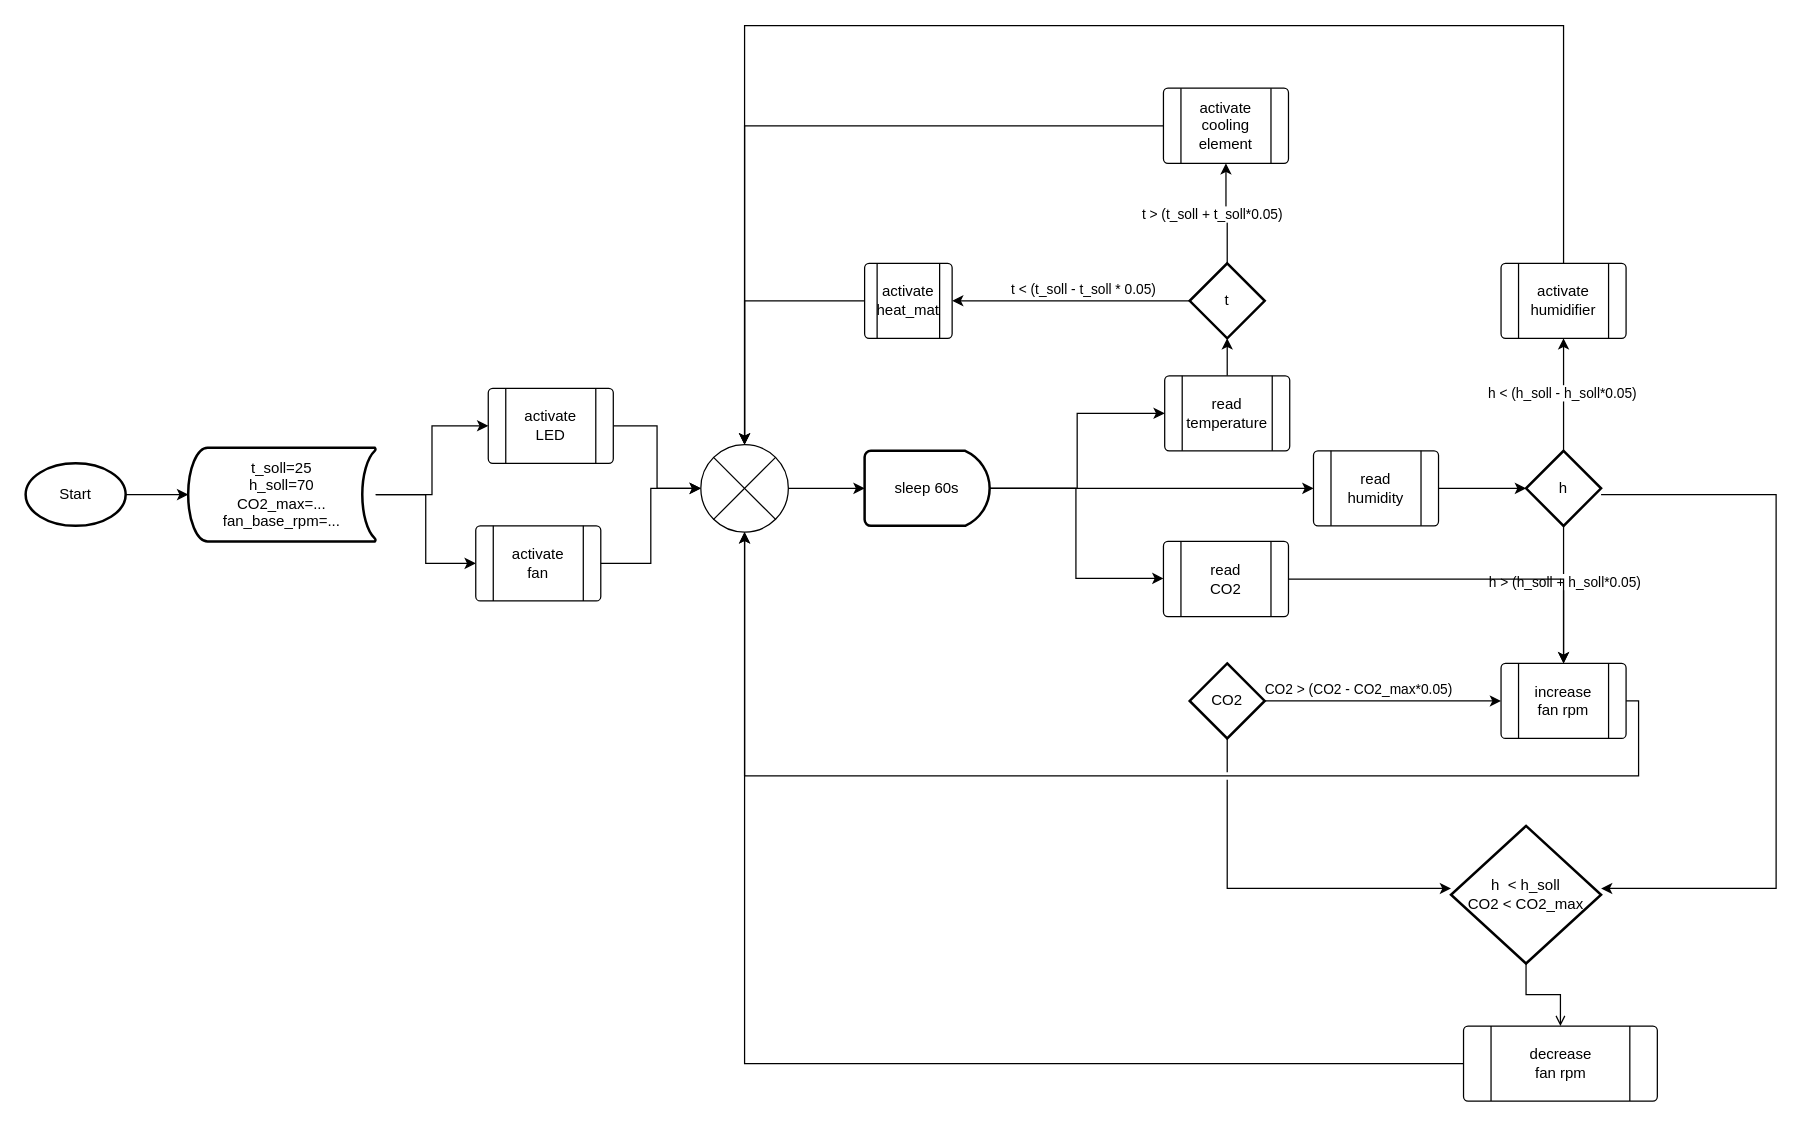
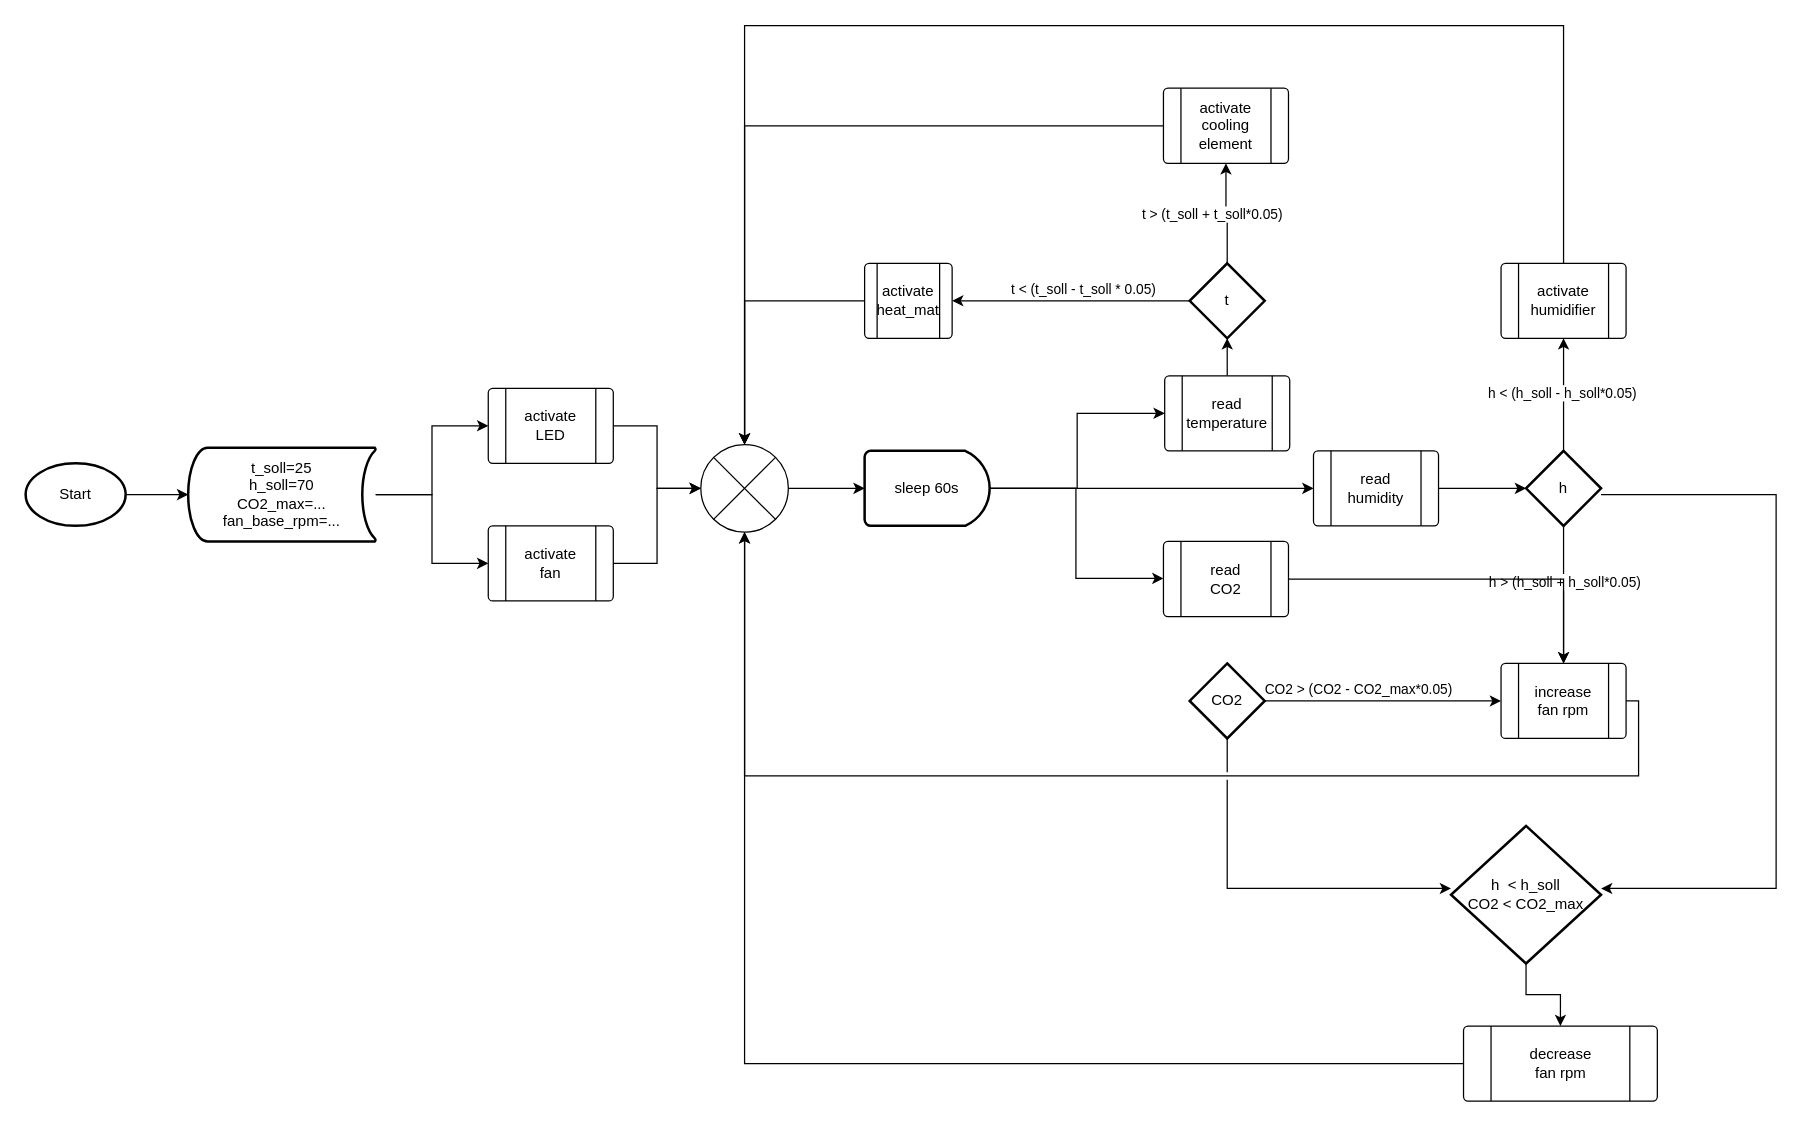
  <mxCell id="0" />
  <mxCell id="1" parent="0" />
  <mxCell id="2" style="edgeStyle=orthogonalEdgeStyle;rounded=0;orthogonalLoop=1;jettySize=auto;html=1;" edge="1" parent="1" source="3" target="6"><mxGeometry relative="1" as="geometry" /></mxCell>
  <mxCell id="3" value="Start" style="strokeWidth=2;html=1;shape=mxgraph.flowchart.start_1;whiteSpace=wrap;" vertex="1" parent="1"><mxGeometry x="20" y="370" width="80" height="50" as="geometry" /></mxCell>
  <mxCell id="4" style="edgeStyle=orthogonalEdgeStyle;rounded=0;orthogonalLoop=1;jettySize=auto;html=1;" edge="1" parent="1" source="6" target="37"><mxGeometry relative="1" as="geometry" /></mxCell>
  <mxCell id="5" style="edgeStyle=orthogonalEdgeStyle;rounded=0;orthogonalLoop=1;jettySize=auto;html=1;" edge="1" parent="1" source="6" target="38"><mxGeometry relative="1" as="geometry" /></mxCell>
  <mxCell id="6" value="&lt;div&gt;t_soll=25&lt;/div&gt;&lt;div&gt;h_soll=70&lt;br&gt;CO2_max=...&lt;/div&gt;fan_base_rpm=..." style="strokeWidth=2;html=1;shape=mxgraph.flowchart.stored_data;whiteSpace=wrap;" vertex="1" parent="1"><mxGeometry x="150" y="357.5" width="150" height="75" as="geometry" /></mxCell>
  <mxCell id="7" style="edgeStyle=orthogonalEdgeStyle;rounded=0;orthogonalLoop=1;jettySize=auto;html=1;" edge="1" parent="1" source="8" target="13"><mxGeometry relative="1" as="geometry" /></mxCell>
  <mxCell id="8" value="read temperature" style="verticalLabelPosition=middle;verticalAlign=middle;html=1;shape=process;whiteSpace=wrap;rounded=1;size=0.14;arcSize=6;labelPosition=center;align=center;" vertex="1" parent="1"><mxGeometry x="931" y="300" width="100" height="60" as="geometry" /></mxCell>
  <mxCell id="9" style="edgeStyle=orthogonalEdgeStyle;rounded=0;orthogonalLoop=1;jettySize=auto;html=1;" edge="1" parent="1" source="13" target="14"><mxGeometry relative="1" as="geometry"><mxPoint x="951" y="160" as="sourcePoint" /><mxPoint x="871" y="160" as="targetPoint" /></mxGeometry></mxCell>
  <mxCell id="10" value="t &amp;gt; (t_soll + t_soll*0.05)" style="edgeLabel;html=1;align=center;verticalAlign=middle;resizable=0;points=[];" vertex="1" connectable="0" parent="9"><mxGeometry x="-0.275" y="1" relative="1" as="geometry"><mxPoint x="-12" y="-11" as="offset" /></mxGeometry></mxCell>
  <mxCell id="11" style="edgeStyle=orthogonalEdgeStyle;rounded=0;orthogonalLoop=1;jettySize=auto;html=1;" edge="1" parent="1" source="13" target="15"><mxGeometry relative="1" as="geometry"><mxPoint x="840" y="80" as="sourcePoint" /></mxGeometry></mxCell>
  <mxCell id="12" value="t &amp;lt; (t_soll - t_soll * 0.05)" style="edgeLabel;html=1;align=center;verticalAlign=middle;resizable=0;points=[];" vertex="1" connectable="0" parent="11"><mxGeometry x="-0.585" y="3" relative="1" as="geometry"><mxPoint x="-47" y="-13" as="offset" /></mxGeometry></mxCell>
  <mxCell id="13" value="t" style="strokeWidth=2;html=1;shape=mxgraph.flowchart.decision;whiteSpace=wrap;" vertex="1" parent="1"><mxGeometry x="951" y="210" width="60" height="60" as="geometry" /></mxCell>
  <mxCell id="14" value="activate&lt;br&gt;cooling&lt;br&gt;element" style="verticalLabelPosition=middle;verticalAlign=middle;html=1;shape=process;whiteSpace=wrap;rounded=1;size=0.14;arcSize=6;labelPosition=center;align=center;" vertex="1" parent="1"><mxGeometry x="930" y="70" width="100" height="60" as="geometry" /></mxCell>
  <mxCell id="15" value="activate&lt;br&gt;heat_mat" style="verticalLabelPosition=middle;verticalAlign=middle;html=1;shape=process;whiteSpace=wrap;rounded=1;size=0.14;arcSize=6;labelPosition=center;align=center;" vertex="1" parent="1"><mxGeometry x="691" y="210" width="70" height="60" as="geometry" /></mxCell>
  <mxCell id="16" style="edgeStyle=orthogonalEdgeStyle;rounded=0;orthogonalLoop=1;jettySize=auto;html=1;" edge="1" parent="1" source="17" target="23"><mxGeometry relative="1" as="geometry" /></mxCell>
  <mxCell id="17" value="read humidity" style="verticalLabelPosition=middle;verticalAlign=middle;html=1;shape=process;whiteSpace=wrap;rounded=1;size=0.14;arcSize=6;labelPosition=center;align=center;" vertex="1" parent="1"><mxGeometry x="1050" y="360" width="100" height="60" as="geometry" /></mxCell>
  <mxCell id="18" style="edgeStyle=orthogonalEdgeStyle;rounded=0;orthogonalLoop=1;jettySize=auto;html=1;" edge="1" parent="1" source="23" target="24"><mxGeometry relative="1" as="geometry" /></mxCell>
  <mxCell id="19" value="h &amp;lt; (h_soll - h_soll*0.05)" style="edgeLabel;html=1;align=center;verticalAlign=middle;resizable=0;points=[];" vertex="1" connectable="0" parent="18"><mxGeometry x="0.054" y="2" relative="1" as="geometry"><mxPoint as="offset" /></mxGeometry></mxCell>
  <mxCell id="20" style="edgeStyle=orthogonalEdgeStyle;rounded=0;orthogonalLoop=1;jettySize=auto;html=1;" edge="1" parent="1" source="23" target="26"><mxGeometry relative="1" as="geometry" /></mxCell>
  <mxCell id="21" value="h &amp;gt; (h_soll + h_soll*0.05)" style="edgeLabel;html=1;align=center;verticalAlign=middle;resizable=0;points=[];" vertex="1" connectable="0" parent="20"><mxGeometry x="-0.2" relative="1" as="geometry"><mxPoint as="offset" /></mxGeometry></mxCell>
  <mxCell id="22" style="edgeStyle=orthogonalEdgeStyle;rounded=0;orthogonalLoop=1;jettySize=auto;html=1;" edge="1" parent="1" source="23" target="35"><mxGeometry relative="1" as="geometry"><mxPoint x="1380" y="780" as="targetPoint" /><Array as="points"><mxPoint x="1420" y="395" /><mxPoint x="1420" y="710" /></Array></mxGeometry></mxCell>
  <mxCell id="23" value="h" style="strokeWidth=2;html=1;shape=mxgraph.flowchart.decision;whiteSpace=wrap;" vertex="1" parent="1"><mxGeometry x="1220" y="360" width="60" height="60" as="geometry" /></mxCell>
  <mxCell id="24" value="activate&lt;br&gt;humidifier" style="verticalLabelPosition=middle;verticalAlign=middle;html=1;shape=process;whiteSpace=wrap;rounded=1;size=0.14;arcSize=6;labelPosition=center;align=center;" vertex="1" parent="1"><mxGeometry x="1200" y="210" width="100" height="60" as="geometry" /></mxCell>
  <mxCell id="25" style="edgeStyle=orthogonalEdgeStyle;rounded=0;orthogonalLoop=1;jettySize=auto;html=1;entryX=0.5;entryY=1;entryDx=0;entryDy=0;entryPerimeter=0;jumpStyle=arc;jumpSize=20;" edge="1" parent="1" source="26" target="40"><mxGeometry relative="1" as="geometry"><mxPoint x="885.294" y="490" as="targetPoint" /><Array as="points"><mxPoint x="1310" y="560" /><mxPoint x="1310" y="620" /><mxPoint x="595" y="620" /></Array></mxGeometry></mxCell>
  <mxCell id="26" value="increase&lt;br&gt;fan rpm" style="verticalLabelPosition=middle;verticalAlign=middle;html=1;shape=process;whiteSpace=wrap;rounded=1;size=0.14;arcSize=6;labelPosition=center;align=center;" vertex="1" parent="1"><mxGeometry x="1200" y="530" width="100" height="60" as="geometry" /></mxCell>
  <mxCell id="27" style="edgeStyle=orthogonalEdgeStyle;rounded=0;orthogonalLoop=1;jettySize=auto;html=1;" edge="1" parent="1" source="28" target="26"><mxGeometry relative="1" as="geometry" /></mxCell>
  <mxCell id="28" value="read&lt;br&gt;CO2" style="verticalLabelPosition=middle;verticalAlign=middle;html=1;shape=process;whiteSpace=wrap;rounded=1;size=0.14;arcSize=6;labelPosition=center;align=center;" vertex="1" parent="1"><mxGeometry x="930" y="432.5" width="100" height="60" as="geometry" /></mxCell>
  <mxCell id="29" style="edgeStyle=orthogonalEdgeStyle;rounded=0;orthogonalLoop=1;jettySize=auto;html=1;" edge="1" parent="1" source="32" target="26"><mxGeometry relative="1" as="geometry" /></mxCell>
  <mxCell id="30" value="CO2 &amp;gt; (CO2 - CO2_max*0.05)" style="edgeLabel;html=1;align=center;verticalAlign=middle;resizable=0;points=[];" vertex="1" connectable="0" parent="29"><mxGeometry x="-0.51" y="2" relative="1" as="geometry"><mxPoint x="28" y="-8" as="offset" /></mxGeometry></mxCell>
  <mxCell id="31" style="edgeStyle=orthogonalEdgeStyle;rounded=0;orthogonalLoop=1;jettySize=auto;html=1;jumpStyle=gap;" edge="1" parent="1" source="32" target="35"><mxGeometry relative="1" as="geometry"><mxPoint x="1240" y="780" as="targetPoint" /><Array as="points"><mxPoint x="981" y="710" /></Array></mxGeometry></mxCell>
  <mxCell id="32" value="CO2" style="strokeWidth=2;html=1;shape=mxgraph.flowchart.decision;whiteSpace=wrap;" vertex="1" parent="1"><mxGeometry x="951" y="530" width="60" height="60" as="geometry" /></mxCell>
  <mxCell id="33" value="decrease&lt;br&gt;fan rpm" style="verticalLabelPosition=middle;verticalAlign=middle;html=1;shape=process;whiteSpace=wrap;rounded=1;size=0.14;arcSize=6;labelPosition=center;align=center;" vertex="1" parent="1"><mxGeometry x="1170" y="820" width="155" height="60" as="geometry" /></mxCell>
- <mxCell id="34" style="edgeStyle=orthogonalEdgeStyle;rounded=0;orthogonalLoop=1;jettySize=auto;html=1;endArrow=open;" edge="1" parent="1" source="35" target="33"><mxGeometry relative="1" as="geometry" /></mxCell>
+ <mxCell id="34" style="edgeStyle=orthogonalEdgeStyle;rounded=0;orthogonalLoop=1;jettySize=auto;html=1;" edge="1" parent="1" source="35" target="33"><mxGeometry relative="1" as="geometry" /></mxCell>
  <mxCell id="35" value="h&amp;nbsp; &amp;lt; h_soll&lt;br&gt;CO2 &amp;lt; CO2_max" style="strokeWidth=2;html=1;shape=mxgraph.flowchart.decision;whiteSpace=wrap;" vertex="1" parent="1"><mxGeometry x="1160" y="660" width="120" height="110" as="geometry" /></mxCell>
  <mxCell id="36" style="edgeStyle=orthogonalEdgeStyle;rounded=0;orthogonalLoop=1;jettySize=auto;html=1;" edge="1" parent="1" source="37" target="40"><mxGeometry relative="1" as="geometry" /></mxCell>
  <mxCell id="37" value="activate&lt;br&gt;LED" style="verticalLabelPosition=middle;verticalAlign=middle;html=1;shape=process;whiteSpace=wrap;rounded=1;size=0.14;arcSize=6;labelPosition=center;align=center;" vertex="1" parent="1"><mxGeometry x="390" y="310" width="100" height="60" as="geometry" /></mxCell>
- <mxCell id="38" value="activate&lt;br&gt;fan" style="verticalLabelPosition=middle;verticalAlign=middle;html=1;shape=process;whiteSpace=wrap;rounded=1;size=0.14;arcSize=6;labelPosition=center;align=center;" vertex="1" parent="1"><mxGeometry x="380" y="420" width="100" height="60" as="geometry" /></mxCell>
+ <mxCell id="38" value="activate&lt;br&gt;fan" style="verticalLabelPosition=middle;verticalAlign=middle;html=1;shape=process;whiteSpace=wrap;rounded=1;size=0.14;arcSize=6;labelPosition=center;align=center;" vertex="1" parent="1"><mxGeometry x="390" y="420" width="100" height="60" as="geometry" /></mxCell>
  <mxCell id="39" style="edgeStyle=orthogonalEdgeStyle;rounded=0;orthogonalLoop=1;jettySize=auto;html=1;" edge="1" parent="1" source="40" target="49"><mxGeometry relative="1" as="geometry" /></mxCell>
  <mxCell id="40" value="" style="verticalLabelPosition=bottom;verticalAlign=top;html=1;shape=mxgraph.flowchart.or;" vertex="1" parent="1"><mxGeometry x="560" y="355" width="70" height="70" as="geometry" /></mxCell>
  <mxCell id="41" style="edgeStyle=orthogonalEdgeStyle;rounded=0;orthogonalLoop=1;jettySize=auto;html=1;entryX=0;entryY=0.5;entryDx=0;entryDy=0;entryPerimeter=0;" edge="1" parent="1" source="38" target="40"><mxGeometry relative="1" as="geometry" /></mxCell>
  <mxCell id="42" style="edgeStyle=orthogonalEdgeStyle;rounded=0;orthogonalLoop=1;jettySize=auto;html=1;entryX=0.5;entryY=0;entryDx=0;entryDy=0;entryPerimeter=0;" edge="1" parent="1" source="15" target="40"><mxGeometry relative="1" as="geometry" /></mxCell>
  <mxCell id="43" style="edgeStyle=orthogonalEdgeStyle;rounded=0;orthogonalLoop=1;jettySize=auto;html=1;entryX=0.5;entryY=0;entryDx=0;entryDy=0;entryPerimeter=0;" edge="1" parent="1" source="14" target="40"><mxGeometry relative="1" as="geometry" /></mxCell>
  <mxCell id="44" style="edgeStyle=orthogonalEdgeStyle;rounded=0;orthogonalLoop=1;jettySize=auto;html=1;entryX=0.5;entryY=0;entryDx=0;entryDy=0;entryPerimeter=0;" edge="1" parent="1" source="24" target="40"><mxGeometry relative="1" as="geometry"><Array as="points"><mxPoint x="1250" y="20" /><mxPoint x="595" y="20" /></Array></mxGeometry></mxCell>
  <mxCell id="45" style="edgeStyle=orthogonalEdgeStyle;rounded=0;orthogonalLoop=1;jettySize=auto;html=1;entryX=0.5;entryY=1;entryDx=0;entryDy=0;entryPerimeter=0;" edge="1" parent="1" source="33" target="40"><mxGeometry relative="1" as="geometry" /></mxCell>
  <mxCell id="46" style="edgeStyle=orthogonalEdgeStyle;rounded=0;orthogonalLoop=1;jettySize=auto;html=1;" edge="1" parent="1" source="49" target="8"><mxGeometry relative="1" as="geometry" /></mxCell>
  <mxCell id="47" style="edgeStyle=orthogonalEdgeStyle;rounded=0;orthogonalLoop=1;jettySize=auto;html=1;" edge="1" parent="1" source="49" target="28"><mxGeometry relative="1" as="geometry"><Array as="points"><mxPoint x="860" y="390" /><mxPoint x="860" y="462" /></Array></mxGeometry></mxCell>
  <mxCell id="48" style="edgeStyle=orthogonalEdgeStyle;rounded=0;orthogonalLoop=1;jettySize=auto;html=1;" edge="1" parent="1" source="49" target="17"><mxGeometry relative="1" as="geometry" /></mxCell>
  <mxCell id="49" value="sleep 60s" style="strokeWidth=2;html=1;shape=mxgraph.flowchart.delay;whiteSpace=wrap;" vertex="1" parent="1"><mxGeometry x="691" y="360" width="100" height="60" as="geometry" /></mxCell>
